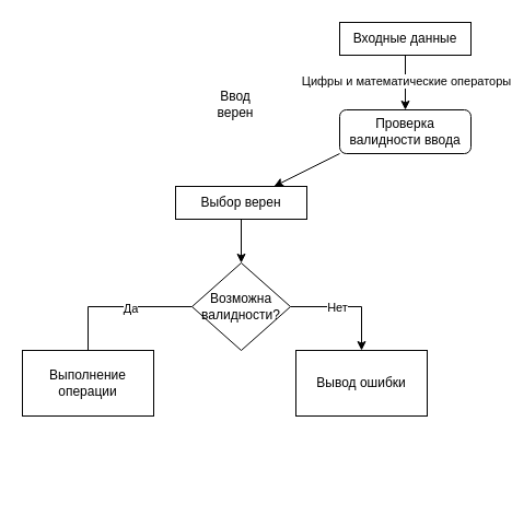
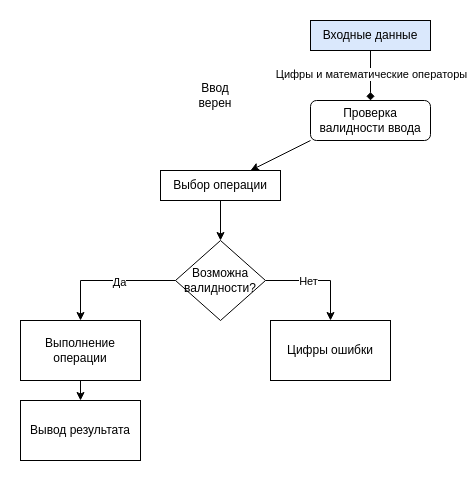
  <mxCell id="0" />
  <mxCell id="1" parent="0" />
- <mxCell id="2" style="edgeStyle=orthogonalEdgeStyle;rounded=0;orthogonalLoop=1;jettySize=auto;html=1;exitX=0.5;exitY=1;exitDx=0;exitDy=0;entryX=0.5;entryY=0;entryDx=0;entryDy=0;" edge="1" parent="1" source="4" target="5"><mxGeometry relative="1" as="geometry" /></mxCell>
+ <mxCell id="2" style="edgeStyle=orthogonalEdgeStyle;rounded=0;orthogonalLoop=1;jettySize=auto;html=1;exitX=0.5;exitY=1;exitDx=0;exitDy=0;entryX=0.5;entryY=0;entryDx=0;entryDy=0;endArrow=diamond;" edge="1" parent="1" source="4" target="5"><mxGeometry relative="1" as="geometry" /></mxCell>
  <mxCell id="3" value="Цифры и математические операторы" style="edgeLabel;html=1;align=center;verticalAlign=middle;resizable=0;points=[];" vertex="1" connectable="0" parent="2"><mxGeometry x="-0.08" relative="1" as="geometry"><mxPoint as="offset" /></mxGeometry></mxCell>
- <mxCell id="4" value="Входные данные" style="rounded=0;whiteSpace=wrap;html=1;" vertex="1" parent="1"><mxGeometry x="310" y="20" width="120" height="30" as="geometry" /></mxCell>
+ <mxCell id="4" value="Входные данные" style="rounded=0;whiteSpace=wrap;html=1;fillColor=#dae8fc;" vertex="1" parent="1"><mxGeometry x="310" y="20" width="120" height="30" as="geometry" /></mxCell>
  <mxCell id="5" value="Проверка валидности ввода" style="whiteSpace=wrap;html=1;rounded=1;" vertex="1" parent="1"><mxGeometry x="310" y="100" width="120" height="40" as="geometry" /></mxCell>
- <mxCell id="6" value="Выбор верен" style="rounded=0;whiteSpace=wrap;html=1;" vertex="1" parent="1"><mxGeometry x="160" y="170" width="120" height="30" as="geometry" /></mxCell>
+ <mxCell id="6" value="Выбор операции" style="rounded=0;whiteSpace=wrap;html=1;" vertex="1" parent="1"><mxGeometry x="160" y="170" width="120" height="30" as="geometry" /></mxCell>
  <mxCell id="7" value="" style="endArrow=classic;html=1;rounded=0;exitX=0;exitY=1;exitDx=0;exitDy=0;entryX=0.75;entryY=0;entryDx=0;entryDy=0;" edge="1" parent="1" source="5" target="6"><mxGeometry width="50" height="50" relative="1" as="geometry"><mxPoint x="80" y="290" as="sourcePoint" /><mxPoint x="130" y="240" as="targetPoint" /></mxGeometry></mxCell>
  <mxCell id="8" value="Ввод верен" style="text;html=1;strokeColor=none;fillColor=none;align=center;verticalAlign=middle;whiteSpace=wrap;rounded=0;" vertex="1" parent="1"><mxGeometry x="185" y="80" width="60" height="30" as="geometry" /></mxCell>
  <mxCell id="9" value="" style="endArrow=classic;html=1;rounded=0;exitX=0.5;exitY=1;exitDx=0;exitDy=0;" edge="1" parent="1" source="6"><mxGeometry width="50" height="50" relative="1" as="geometry"><mxPoint x="190" y="280" as="sourcePoint" /><mxPoint x="220" y="240" as="targetPoint" /></mxGeometry></mxCell>
  <mxCell id="10" style="edgeStyle=orthogonalEdgeStyle;rounded=0;orthogonalLoop=1;jettySize=auto;html=1;exitX=1;exitY=0.5;exitDx=0;exitDy=0;entryX=0.5;entryY=0;entryDx=0;entryDy=0;" edge="1" parent="1" source="12" target="17"><mxGeometry relative="1" as="geometry" /></mxCell>
  <mxCell id="11" value="Нет" style="edgeLabel;html=1;align=center;verticalAlign=middle;resizable=0;points=[];" vertex="1" connectable="0" parent="10"><mxGeometry x="-0.2" relative="1" as="geometry"><mxPoint as="offset" /></mxGeometry></mxCell>
  <mxCell id="12" value="Возможна валидности?" style="rhombus;whiteSpace=wrap;html=1;" vertex="1" parent="1"><mxGeometry x="175" y="240" width="90" height="80" as="geometry" /></mxCell>
+ <mxCell id="13" style="edgeStyle=orthogonalEdgeStyle;rounded=0;orthogonalLoop=1;jettySize=auto;html=1;exitX=0.5;exitY=1;exitDx=0;exitDy=0;entryX=0.5;entryY=0;entryDx=0;entryDy=0;" edge="1" parent="1" source="14" target="18"><mxGeometry relative="1" as="geometry" /></mxCell>
  <mxCell id="14" value="Выполнение операции" style="rounded=0;whiteSpace=wrap;html=1;" vertex="1" parent="1"><mxGeometry x="20" y="320" width="120" height="60" as="geometry" /></mxCell>
- <mxCell id="15" style="edgeStyle=orthogonalEdgeStyle;rounded=0;orthogonalLoop=1;jettySize=auto;html=1;exitX=0;exitY=0.5;exitDx=0;exitDy=0;entryX=0.5;entryY=0;entryDx=0;entryDy=0;endArrow=none;" edge="1" parent="1" source="12" target="14"><mxGeometry relative="1" as="geometry" /></mxCell>
+ <mxCell id="15" style="edgeStyle=orthogonalEdgeStyle;rounded=0;orthogonalLoop=1;jettySize=auto;html=1;exitX=0;exitY=0.5;exitDx=0;exitDy=0;entryX=0.5;entryY=0;entryDx=0;entryDy=0;" edge="1" parent="1" source="12" target="14"><mxGeometry relative="1" as="geometry" /></mxCell>
  <mxCell id="16" value="Да" style="edgeLabel;html=1;align=center;verticalAlign=middle;resizable=0;points=[];" vertex="1" connectable="0" parent="15"><mxGeometry x="-0.156" y="1" relative="1" as="geometry"><mxPoint as="offset" /></mxGeometry></mxCell>
- <mxCell id="17" value="Вывод ошибки" style="rounded=0;whiteSpace=wrap;html=1;" vertex="1" parent="1"><mxGeometry x="270" y="320" width="120" height="60" as="geometry" /></mxCell>
+ <mxCell id="17" value="Цифры ошибки" style="rounded=0;whiteSpace=wrap;html=1;" vertex="1" parent="1"><mxGeometry x="270" y="320" width="120" height="60" as="geometry" /></mxCell>
+ <mxCell id="18" value="Вывод результата" style="rounded=0;whiteSpace=wrap;html=1;" vertex="1" parent="1"><mxGeometry x="20" y="400" width="120" height="60" as="geometry" /></mxCell>
